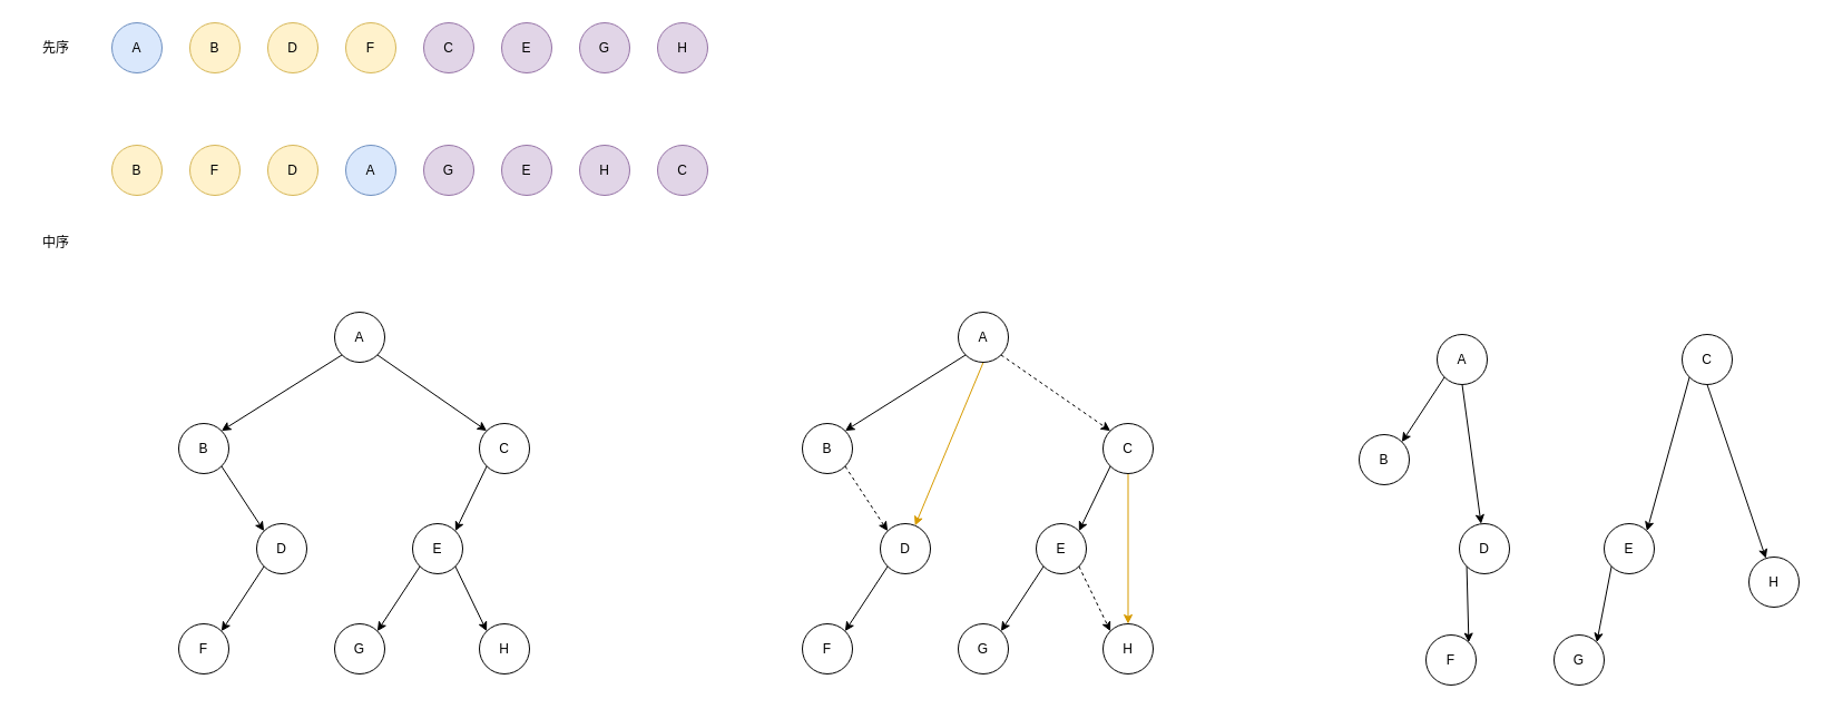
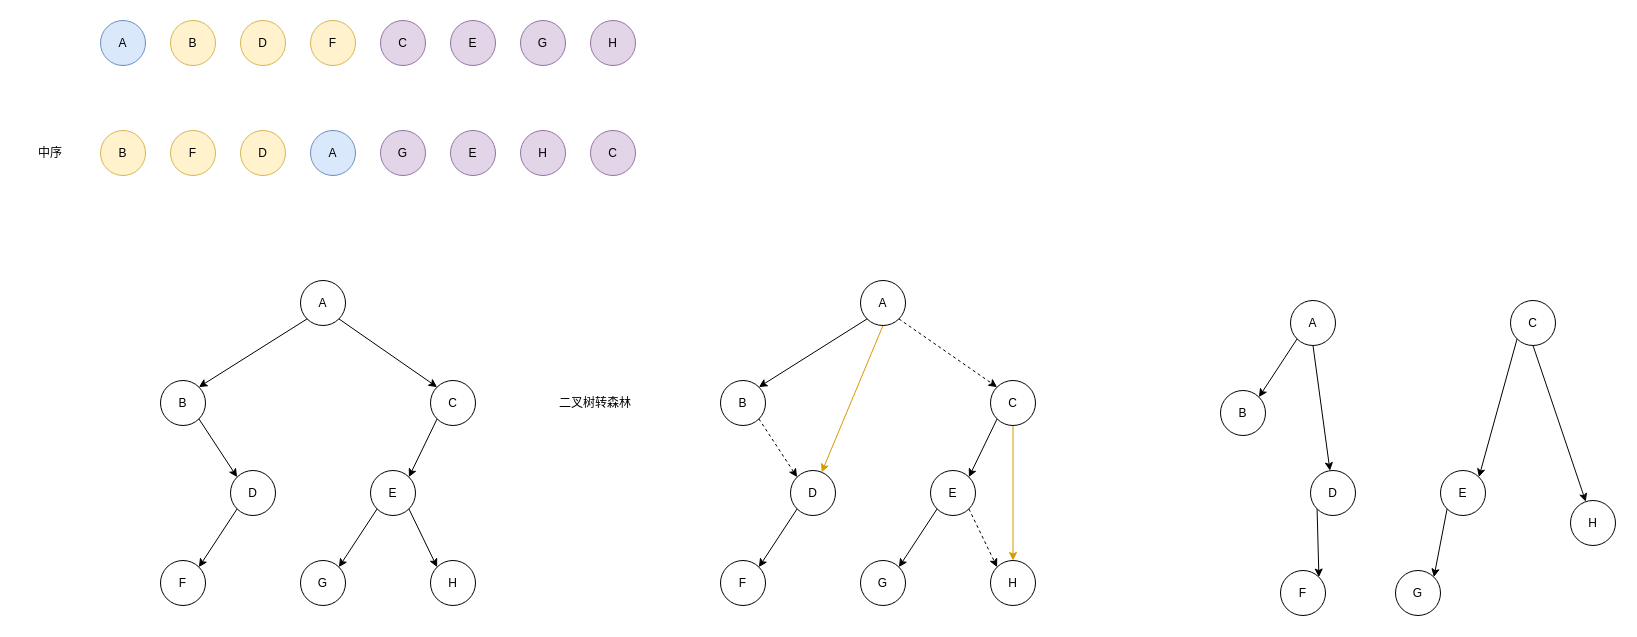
  <mxCell id="0" />
  <mxCell id="1" parent="0" />
- <mxCell id="2" value="先序" style="text;html=1;align=center;verticalAlign=middle;whiteSpace=wrap;rounded=0;" vertex="1" parent="1"><mxGeometry x="20" y="27.5" width="60" height="30" as="geometry" /></mxCell>
- <mxCell id="3" value="中序" style="text;html=1;align=center;verticalAlign=middle;whiteSpace=wrap;rounded=0;" vertex="1" parent="1"><mxGeometry x="20" y="202.5" width="60" height="30" as="geometry" /></mxCell>
+ <mxCell id="3" value="中序" style="text;html=1;align=center;verticalAlign=middle;whiteSpace=wrap;rounded=0;" vertex="1" parent="1"><mxGeometry x="20" y="137.5" width="60" height="30" as="geometry" /></mxCell>
  <mxCell id="4" value="A" style="ellipse;whiteSpace=wrap;html=1;aspect=fixed;fillColor=#dae8fc;strokeColor=#6c8ebf;" vertex="1" parent="1"><mxGeometry x="100" y="20" width="45" height="45" as="geometry" /></mxCell>
  <mxCell id="5" value="B" style="ellipse;whiteSpace=wrap;html=1;aspect=fixed;fillColor=#fff2cc;strokeColor=#d6b656;" vertex="1" parent="1"><mxGeometry x="170" y="20" width="45" height="45" as="geometry" /></mxCell>
  <mxCell id="6" value="D" style="ellipse;whiteSpace=wrap;html=1;aspect=fixed;fillColor=#fff2cc;strokeColor=#d6b656;" vertex="1" parent="1"><mxGeometry x="240" y="20" width="45" height="45" as="geometry" /></mxCell>
  <mxCell id="7" value="F" style="ellipse;whiteSpace=wrap;html=1;aspect=fixed;fillColor=#fff2cc;strokeColor=#d6b656;" vertex="1" parent="1"><mxGeometry x="310" y="20" width="45" height="45" as="geometry" /></mxCell>
  <mxCell id="8" value="C" style="ellipse;whiteSpace=wrap;html=1;aspect=fixed;fillColor=#e1d5e7;strokeColor=#9673a6;" vertex="1" parent="1"><mxGeometry x="380" y="20" width="45" height="45" as="geometry" /></mxCell>
  <mxCell id="9" value="E" style="ellipse;whiteSpace=wrap;html=1;aspect=fixed;fillColor=#e1d5e7;strokeColor=#9673a6;" vertex="1" parent="1"><mxGeometry x="450" y="20" width="45" height="45" as="geometry" /></mxCell>
  <mxCell id="10" value="G" style="ellipse;whiteSpace=wrap;html=1;aspect=fixed;fillColor=#e1d5e7;strokeColor=#9673a6;" vertex="1" parent="1"><mxGeometry x="520" y="20" width="45" height="45" as="geometry" /></mxCell>
  <mxCell id="11" value="H" style="ellipse;whiteSpace=wrap;html=1;aspect=fixed;fillColor=#e1d5e7;strokeColor=#9673a6;" vertex="1" parent="1"><mxGeometry x="590" y="20" width="45" height="45" as="geometry" /></mxCell>
  <mxCell id="12" value="B" style="ellipse;whiteSpace=wrap;html=1;aspect=fixed;fillColor=#fff2cc;strokeColor=#d6b656;" vertex="1" parent="1"><mxGeometry x="100" y="130" width="45" height="45" as="geometry" /></mxCell>
  <mxCell id="13" value="F" style="ellipse;whiteSpace=wrap;html=1;aspect=fixed;fillColor=#fff2cc;strokeColor=#d6b656;" vertex="1" parent="1"><mxGeometry x="170" y="130" width="45" height="45" as="geometry" /></mxCell>
  <mxCell id="14" value="D" style="ellipse;whiteSpace=wrap;html=1;aspect=fixed;fillColor=#fff2cc;strokeColor=#d6b656;" vertex="1" parent="1"><mxGeometry x="240" y="130" width="45" height="45" as="geometry" /></mxCell>
  <mxCell id="15" value="A" style="ellipse;whiteSpace=wrap;html=1;aspect=fixed;fillColor=#dae8fc;strokeColor=#6c8ebf;" vertex="1" parent="1"><mxGeometry x="310" y="130" width="45" height="45" as="geometry" /></mxCell>
  <mxCell id="16" value="G" style="ellipse;whiteSpace=wrap;html=1;aspect=fixed;fillColor=#e1d5e7;strokeColor=#9673a6;" vertex="1" parent="1"><mxGeometry x="380" y="130" width="45" height="45" as="geometry" /></mxCell>
  <mxCell id="17" value="E" style="ellipse;whiteSpace=wrap;html=1;aspect=fixed;fillColor=#e1d5e7;strokeColor=#9673a6;" vertex="1" parent="1"><mxGeometry x="450" y="130" width="45" height="45" as="geometry" /></mxCell>
  <mxCell id="18" value="H" style="ellipse;whiteSpace=wrap;html=1;aspect=fixed;fillColor=#e1d5e7;strokeColor=#9673a6;" vertex="1" parent="1"><mxGeometry x="520" y="130" width="45" height="45" as="geometry" /></mxCell>
  <mxCell id="19" value="C" style="ellipse;whiteSpace=wrap;html=1;aspect=fixed;fillColor=#e1d5e7;strokeColor=#9673a6;" vertex="1" parent="1"><mxGeometry x="590" y="130" width="45" height="45" as="geometry" /></mxCell>
  <mxCell id="20" style="rounded=0;orthogonalLoop=1;jettySize=auto;html=1;exitX=0;exitY=1;exitDx=0;exitDy=0;entryX=1;entryY=0;entryDx=0;entryDy=0;" edge="1" parent="1" source="22" target="24"><mxGeometry relative="1" as="geometry" /></mxCell>
  <mxCell id="21" style="rounded=0;orthogonalLoop=1;jettySize=auto;html=1;exitX=1;exitY=1;exitDx=0;exitDy=0;entryX=0;entryY=0;entryDx=0;entryDy=0;" edge="1" parent="1" source="22" target="26"><mxGeometry relative="1" as="geometry" /></mxCell>
  <mxCell id="22" value="A" style="ellipse;whiteSpace=wrap;html=1;aspect=fixed;" vertex="1" parent="1"><mxGeometry x="300" y="280" width="45" height="45" as="geometry" /></mxCell>
  <mxCell id="23" style="rounded=0;orthogonalLoop=1;jettySize=auto;html=1;exitX=1;exitY=1;exitDx=0;exitDy=0;entryX=0;entryY=0;entryDx=0;entryDy=0;" edge="1" parent="1" source="24" target="28"><mxGeometry relative="1" as="geometry" /></mxCell>
  <mxCell id="24" value="B" style="ellipse;whiteSpace=wrap;html=1;aspect=fixed;" vertex="1" parent="1"><mxGeometry x="160" y="380" width="45" height="45" as="geometry" /></mxCell>
  <mxCell id="25" style="rounded=0;orthogonalLoop=1;jettySize=auto;html=1;exitX=0;exitY=1;exitDx=0;exitDy=0;entryX=1;entryY=0;entryDx=0;entryDy=0;" edge="1" parent="1" source="26" target="32"><mxGeometry relative="1" as="geometry" /></mxCell>
  <mxCell id="26" value="C" style="ellipse;whiteSpace=wrap;html=1;aspect=fixed;" vertex="1" parent="1"><mxGeometry x="430" y="380" width="45" height="45" as="geometry" /></mxCell>
  <mxCell id="27" style="rounded=0;orthogonalLoop=1;jettySize=auto;html=1;exitX=0;exitY=1;exitDx=0;exitDy=0;entryX=1;entryY=0;entryDx=0;entryDy=0;" edge="1" parent="1" source="28" target="29"><mxGeometry relative="1" as="geometry" /></mxCell>
  <mxCell id="28" value="D" style="ellipse;whiteSpace=wrap;html=1;aspect=fixed;" vertex="1" parent="1"><mxGeometry x="230" y="470" width="45" height="45" as="geometry" /></mxCell>
  <mxCell id="29" value="F" style="ellipse;whiteSpace=wrap;html=1;aspect=fixed;" vertex="1" parent="1"><mxGeometry x="160" y="560" width="45" height="45" as="geometry" /></mxCell>
  <mxCell id="30" style="rounded=0;orthogonalLoop=1;jettySize=auto;html=1;exitX=0;exitY=1;exitDx=0;exitDy=0;entryX=1;entryY=0;entryDx=0;entryDy=0;" edge="1" parent="1" source="32" target="33"><mxGeometry relative="1" as="geometry" /></mxCell>
  <mxCell id="31" style="rounded=0;orthogonalLoop=1;jettySize=auto;html=1;exitX=1;exitY=1;exitDx=0;exitDy=0;entryX=0;entryY=0;entryDx=0;entryDy=0;" edge="1" parent="1" source="32" target="34"><mxGeometry relative="1" as="geometry" /></mxCell>
  <mxCell id="32" value="E" style="ellipse;whiteSpace=wrap;html=1;aspect=fixed;" vertex="1" parent="1"><mxGeometry x="370" y="470" width="45" height="45" as="geometry" /></mxCell>
  <mxCell id="33" value="G" style="ellipse;whiteSpace=wrap;html=1;aspect=fixed;" vertex="1" parent="1"><mxGeometry x="300" y="560" width="45" height="45" as="geometry" /></mxCell>
  <mxCell id="34" value="H" style="ellipse;whiteSpace=wrap;html=1;aspect=fixed;" vertex="1" parent="1"><mxGeometry x="430" y="560" width="45" height="45" as="geometry" /></mxCell>
  <mxCell id="35" style="rounded=0;orthogonalLoop=1;jettySize=auto;html=1;exitX=0;exitY=1;exitDx=0;exitDy=0;entryX=1;entryY=0;entryDx=0;entryDy=0;" edge="1" parent="1" source="38" target="40"><mxGeometry relative="1" as="geometry" /></mxCell>
  <mxCell id="36" style="rounded=0;orthogonalLoop=1;jettySize=auto;html=1;exitX=1;exitY=1;exitDx=0;exitDy=0;entryX=0;entryY=0;entryDx=0;entryDy=0;dashed=1;" edge="1" parent="1" source="38" target="43"><mxGeometry relative="1" as="geometry" /></mxCell>
  <mxCell id="37" style="rounded=0;orthogonalLoop=1;jettySize=auto;html=1;exitX=0.5;exitY=1;exitDx=0;exitDy=0;fillColor=#ffe6cc;strokeColor=#d79b00;" edge="1" parent="1" source="38" target="45"><mxGeometry relative="1" as="geometry" /></mxCell>
  <mxCell id="38" value="A" style="ellipse;whiteSpace=wrap;html=1;aspect=fixed;" vertex="1" parent="1"><mxGeometry x="860" y="280" width="45" height="45" as="geometry" /></mxCell>
  <mxCell id="39" style="rounded=0;orthogonalLoop=1;jettySize=auto;html=1;exitX=1;exitY=1;exitDx=0;exitDy=0;entryX=0;entryY=0;entryDx=0;entryDy=0;dashed=1;" edge="1" parent="1" source="40" target="45"><mxGeometry relative="1" as="geometry" /></mxCell>
  <mxCell id="40" value="B" style="ellipse;whiteSpace=wrap;html=1;aspect=fixed;" vertex="1" parent="1"><mxGeometry x="720" y="380" width="45" height="45" as="geometry" /></mxCell>
  <mxCell id="41" style="rounded=0;orthogonalLoop=1;jettySize=auto;html=1;exitX=0;exitY=1;exitDx=0;exitDy=0;entryX=1;entryY=0;entryDx=0;entryDy=0;" edge="1" parent="1" source="43" target="49"><mxGeometry relative="1" as="geometry" /></mxCell>
  <mxCell id="42" style="rounded=0;orthogonalLoop=1;jettySize=auto;html=1;exitX=0.5;exitY=1;exitDx=0;exitDy=0;fillColor=#ffe6cc;strokeColor=#d79b00;" edge="1" parent="1" source="43" target="51"><mxGeometry relative="1" as="geometry" /></mxCell>
  <mxCell id="43" value="C" style="ellipse;whiteSpace=wrap;html=1;aspect=fixed;" vertex="1" parent="1"><mxGeometry x="990" y="380" width="45" height="45" as="geometry" /></mxCell>
  <mxCell id="44" style="rounded=0;orthogonalLoop=1;jettySize=auto;html=1;exitX=0;exitY=1;exitDx=0;exitDy=0;entryX=1;entryY=0;entryDx=0;entryDy=0;" edge="1" parent="1" source="45" target="46"><mxGeometry relative="1" as="geometry" /></mxCell>
  <mxCell id="45" value="D" style="ellipse;whiteSpace=wrap;html=1;aspect=fixed;" vertex="1" parent="1"><mxGeometry x="790" y="470" width="45" height="45" as="geometry" /></mxCell>
  <mxCell id="46" value="F" style="ellipse;whiteSpace=wrap;html=1;aspect=fixed;" vertex="1" parent="1"><mxGeometry x="720" y="560" width="45" height="45" as="geometry" /></mxCell>
  <mxCell id="47" style="rounded=0;orthogonalLoop=1;jettySize=auto;html=1;exitX=0;exitY=1;exitDx=0;exitDy=0;entryX=1;entryY=0;entryDx=0;entryDy=0;" edge="1" parent="1" source="49" target="50"><mxGeometry relative="1" as="geometry" /></mxCell>
  <mxCell id="48" style="rounded=0;orthogonalLoop=1;jettySize=auto;html=1;exitX=1;exitY=1;exitDx=0;exitDy=0;entryX=0;entryY=0;entryDx=0;entryDy=0;dashed=1;" edge="1" parent="1" source="49" target="51"><mxGeometry relative="1" as="geometry" /></mxCell>
  <mxCell id="49" value="E" style="ellipse;whiteSpace=wrap;html=1;aspect=fixed;" vertex="1" parent="1"><mxGeometry x="930" y="470" width="45" height="45" as="geometry" /></mxCell>
  <mxCell id="50" value="G" style="ellipse;whiteSpace=wrap;html=1;aspect=fixed;" vertex="1" parent="1"><mxGeometry x="860" y="560" width="45" height="45" as="geometry" /></mxCell>
  <mxCell id="51" value="H" style="ellipse;whiteSpace=wrap;html=1;aspect=fixed;" vertex="1" parent="1"><mxGeometry x="990" y="560" width="45" height="45" as="geometry" /></mxCell>
+ <mxCell id="52" value="二叉树转森林" style="text;html=1;align=center;verticalAlign=middle;whiteSpace=wrap;rounded=0;" vertex="1" parent="1"><mxGeometry x="530" y="387.5" width="130" height="30" as="geometry" /></mxCell>
  <mxCell id="53" style="rounded=0;orthogonalLoop=1;jettySize=auto;html=1;exitX=0;exitY=1;exitDx=0;exitDy=0;entryX=1;entryY=0;entryDx=0;entryDy=0;" edge="1" parent="1" source="55" target="56"><mxGeometry relative="1" as="geometry" /></mxCell>
  <mxCell id="54" style="rounded=0;orthogonalLoop=1;jettySize=auto;html=1;exitX=0.5;exitY=1;exitDx=0;exitDy=0;fillColor=#ffe6cc;strokeColor=#000000;" edge="1" parent="1" source="55" target="61"><mxGeometry relative="1" as="geometry" /></mxCell>
  <mxCell id="55" value="A" style="ellipse;whiteSpace=wrap;html=1;aspect=fixed;" vertex="1" parent="1"><mxGeometry x="1290" y="300" width="45" height="45" as="geometry" /></mxCell>
  <mxCell id="56" value="B" style="ellipse;whiteSpace=wrap;html=1;aspect=fixed;" vertex="1" parent="1"><mxGeometry x="1220" y="390" width="45" height="45" as="geometry" /></mxCell>
  <mxCell id="57" style="rounded=0;orthogonalLoop=1;jettySize=auto;html=1;exitX=0;exitY=1;exitDx=0;exitDy=0;entryX=1;entryY=0;entryDx=0;entryDy=0;" edge="1" parent="1" source="59" target="64"><mxGeometry relative="1" as="geometry" /></mxCell>
  <mxCell id="58" style="rounded=0;orthogonalLoop=1;jettySize=auto;html=1;exitX=0.5;exitY=1;exitDx=0;exitDy=0;fillColor=#ffe6cc;strokeColor=#050505;" edge="1" parent="1" source="59" target="66"><mxGeometry relative="1" as="geometry" /></mxCell>
  <mxCell id="59" value="C" style="ellipse;whiteSpace=wrap;html=1;aspect=fixed;" vertex="1" parent="1"><mxGeometry x="1510" y="300" width="45" height="45" as="geometry" /></mxCell>
  <mxCell id="60" style="rounded=0;orthogonalLoop=1;jettySize=auto;html=1;exitX=0;exitY=1;exitDx=0;exitDy=0;entryX=1;entryY=0;entryDx=0;entryDy=0;" edge="1" parent="1" source="61" target="62"><mxGeometry relative="1" as="geometry" /></mxCell>
  <mxCell id="61" value="D" style="ellipse;whiteSpace=wrap;html=1;aspect=fixed;" vertex="1" parent="1"><mxGeometry x="1310" y="470" width="45" height="45" as="geometry" /></mxCell>
  <mxCell id="62" value="F" style="ellipse;whiteSpace=wrap;html=1;aspect=fixed;" vertex="1" parent="1"><mxGeometry x="1280" y="570" width="45" height="45" as="geometry" /></mxCell>
  <mxCell id="63" style="rounded=0;orthogonalLoop=1;jettySize=auto;html=1;exitX=0;exitY=1;exitDx=0;exitDy=0;entryX=1;entryY=0;entryDx=0;entryDy=0;" edge="1" parent="1" source="64" target="65"><mxGeometry relative="1" as="geometry" /></mxCell>
  <mxCell id="64" value="E" style="ellipse;whiteSpace=wrap;html=1;aspect=fixed;" vertex="1" parent="1"><mxGeometry x="1440" y="470" width="45" height="45" as="geometry" /></mxCell>
  <mxCell id="65" value="G" style="ellipse;whiteSpace=wrap;html=1;aspect=fixed;" vertex="1" parent="1"><mxGeometry x="1395" y="570" width="45" height="45" as="geometry" /></mxCell>
  <mxCell id="66" value="H" style="ellipse;whiteSpace=wrap;html=1;aspect=fixed;" vertex="1" parent="1"><mxGeometry x="1570" y="500" width="45" height="45" as="geometry" /></mxCell>
